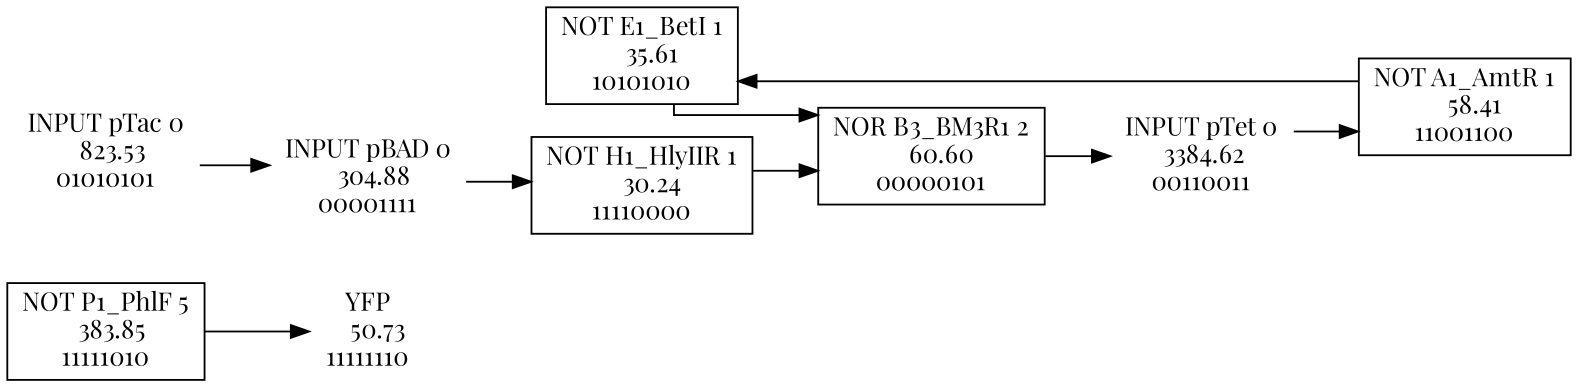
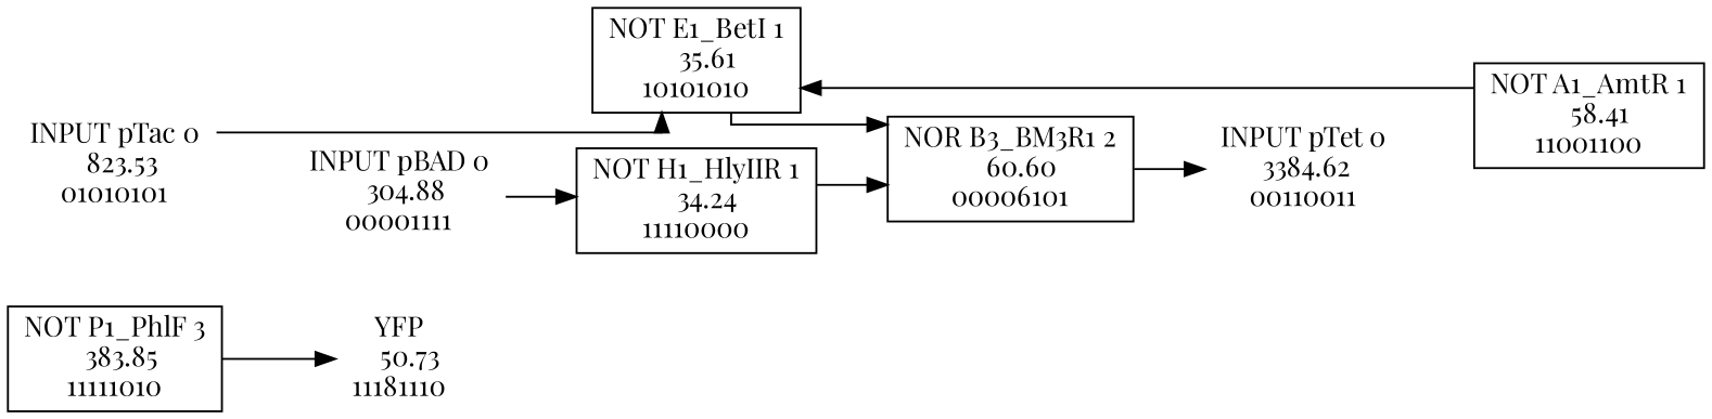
  digraph {
    fontname="Playfair Display"
    rankdir=LR
    splines=ortho
    node [fontname="Playfair Display" shape=box fillcolor=gray100 style=filled]
    edge [fontname="Playfair Display"]
-   n1 [label="YFP\n   50.73\n11111110" shape=none fillcolor="" style=""]
+   n1 [label="YFP\n   50.73\n11181110" shape=none fillcolor="" style=""]
    n2 [label="INPUT pTac 0\n  823.53\n01010101" shape=none fillcolor="" style=""]
    n3 [label="NOT E1_BetI 1\n   35.61\n10101010"]
-   n4 [label="NOR B3_BM3R1 2\n   60.60\n00000101"]
+   n4 [label="NOR B3_BM3R1 2\n   60.60\n00006101"]
    n5 [label="INPUT pTet 0\n 3384.62\n00110011" shape=none fillcolor="" style=""]
    n6 [label="NOT A1_AmtR 1\n   58.41\n11001100"]
    n7 [label="INPUT pBAD 0\n  304.88\n00001111" shape=none fillcolor="" style=""]
-   n8 [label="NOT H1_HlyIIR 1\n   30.24\n11110000"]
-   n9 [label="NOT P1_PhlF 5\n  383.85\n11111010"]
-   n2 -> n7
+   n8 [label="NOT H1_HlyIIR 1\n   34.24\n11110000"]
+   n9 [label="NOT P1_PhlF 3\n  383.85\n11111010"]
+   n2 -> n3
    n3 -> n4
    n4 -> n5
-   n5 -> n6
    n6 -> n3
    n7 -> n8
    n8 -> n4
    n9 -> n1
  }
